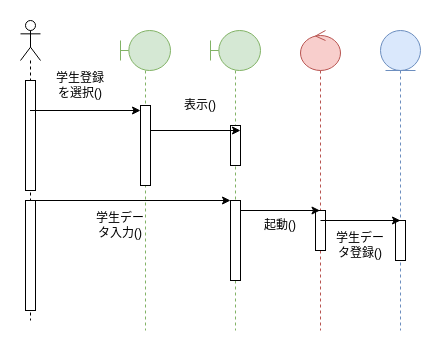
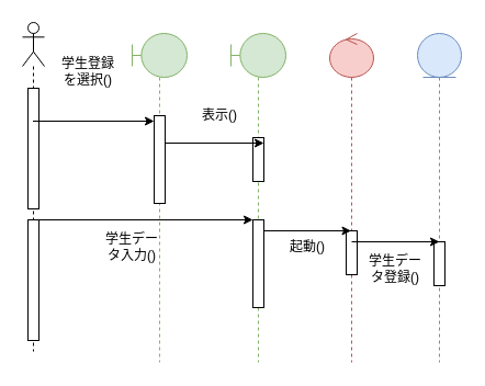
  <mxCell id="0" />
  <mxCell id="1" parent="0" />
  <mxCell id="2" value="" style="shape=umlLifeline;perimeter=lifelinePerimeter;whiteSpace=wrap;html=1;container=1;dropTarget=0;collapsible=0;recursiveResize=0;outlineConnect=0;portConstraint=eastwest;newEdgeStyle={&quot;curved&quot;:0,&quot;rounded&quot;:0};participant=umlActor;" vertex="1" parent="1"><mxGeometry x="20" y="20" width="20" height="300" as="geometry" /></mxCell>
  <mxCell id="3" value="" style="html=1;points=[[0,0,0,0,5],[0,1,0,0,-5],[1,0,0,0,5],[1,1,0,0,-5]];perimeter=orthogonalPerimeter;outlineConnect=0;targetShapes=umlLifeline;portConstraint=eastwest;newEdgeStyle={&quot;curved&quot;:0,&quot;rounded&quot;:0};" vertex="1" parent="2"><mxGeometry x="5" y="60" width="10" height="110" as="geometry" /></mxCell>
  <mxCell id="4" value="" style="html=1;points=[[0,0,0,0,5],[0,1,0,0,-5],[1,0,0,0,5],[1,1,0,0,-5]];perimeter=orthogonalPerimeter;outlineConnect=0;targetShapes=umlLifeline;portConstraint=eastwest;newEdgeStyle={&quot;curved&quot;:0,&quot;rounded&quot;:0};" vertex="1" parent="2"><mxGeometry x="5" y="180" width="10" height="110" as="geometry" /></mxCell>
  <mxCell id="5" value="" style="shape=umlLifeline;perimeter=lifelinePerimeter;whiteSpace=wrap;html=1;container=1;dropTarget=0;collapsible=0;recursiveResize=0;outlineConnect=0;portConstraint=eastwest;newEdgeStyle={&quot;curved&quot;:0,&quot;rounded&quot;:0};participant=umlBoundary;fillColor=#d5e8d4;strokeColor=#82b366;" vertex="1" parent="1"><mxGeometry x="120" y="30" width="50" height="300" as="geometry" /></mxCell>
  <mxCell id="6" value="" style="html=1;points=[[0,0,0,0,5],[0,1,0,0,-5],[1,0,0,0,5],[1,1,0,0,-5]];perimeter=orthogonalPerimeter;outlineConnect=0;targetShapes=umlLifeline;portConstraint=eastwest;newEdgeStyle={&quot;curved&quot;:0,&quot;rounded&quot;:0};" vertex="1" parent="5"><mxGeometry x="20" y="75" width="10" height="80" as="geometry" /></mxCell>
  <mxCell id="7" value="" style="shape=umlLifeline;perimeter=lifelinePerimeter;whiteSpace=wrap;html=1;container=1;dropTarget=0;collapsible=0;recursiveResize=0;outlineConnect=0;portConstraint=eastwest;newEdgeStyle={&quot;curved&quot;:0,&quot;rounded&quot;:0};participant=umlBoundary;fillColor=#d5e8d4;strokeColor=#82b366;" vertex="1" parent="1"><mxGeometry x="210" y="30" width="50" height="300" as="geometry" /></mxCell>
  <mxCell id="8" value="" style="html=1;points=[[0,0,0,0,5],[0,1,0,0,-5],[1,0,0,0,5],[1,1,0,0,-5]];perimeter=orthogonalPerimeter;outlineConnect=0;targetShapes=umlLifeline;portConstraint=eastwest;newEdgeStyle={&quot;curved&quot;:0,&quot;rounded&quot;:0};" vertex="1" parent="7"><mxGeometry x="20" y="95" width="10" height="40" as="geometry" /></mxCell>
  <mxCell id="9" value="" style="html=1;points=[[0,0,0,0,5],[0,1,0,0,-5],[1,0,0,0,5],[1,1,0,0,-5]];perimeter=orthogonalPerimeter;outlineConnect=0;targetShapes=umlLifeline;portConstraint=eastwest;newEdgeStyle={&quot;curved&quot;:0,&quot;rounded&quot;:0};" vertex="1" parent="7"><mxGeometry x="20" y="170" width="10" height="80" as="geometry" /></mxCell>
  <mxCell id="10" value="" style="shape=umlLifeline;perimeter=lifelinePerimeter;whiteSpace=wrap;html=1;container=1;dropTarget=0;collapsible=0;recursiveResize=0;outlineConnect=0;portConstraint=eastwest;newEdgeStyle={&quot;curved&quot;:0,&quot;rounded&quot;:0};participant=umlEntity;fillColor=#dae8fc;strokeColor=#6c8ebf;" vertex="1" parent="1"><mxGeometry x="380" y="30" width="40" height="300" as="geometry" /></mxCell>
  <mxCell id="11" value="" style="html=1;points=[[0,0,0,0,5],[0,1,0,0,-5],[1,0,0,0,5],[1,1,0,0,-5]];perimeter=orthogonalPerimeter;outlineConnect=0;targetShapes=umlLifeline;portConstraint=eastwest;newEdgeStyle={&quot;curved&quot;:0,&quot;rounded&quot;:0};" vertex="1" parent="10"><mxGeometry x="15" y="190" width="10" height="40" as="geometry" /></mxCell>
  <mxCell id="12" value="" style="shape=umlLifeline;perimeter=lifelinePerimeter;whiteSpace=wrap;html=1;container=1;dropTarget=0;collapsible=0;recursiveResize=0;outlineConnect=0;portConstraint=eastwest;newEdgeStyle={&quot;curved&quot;:0,&quot;rounded&quot;:0};participant=umlControl;fillColor=#f8cecc;strokeColor=#b85450;" vertex="1" parent="1"><mxGeometry x="300" y="30" width="40" height="300" as="geometry" /></mxCell>
  <mxCell id="13" value="" style="html=1;points=[[0,0,0,0,5],[0,1,0,0,-5],[1,0,0,0,5],[1,1,0,0,-5]];perimeter=orthogonalPerimeter;outlineConnect=0;targetShapes=umlLifeline;portConstraint=eastwest;newEdgeStyle={&quot;curved&quot;:0,&quot;rounded&quot;:0};" vertex="1" parent="12"><mxGeometry x="15" y="180" width="10" height="40" as="geometry" /></mxCell>
  <mxCell id="14" value="" style="endArrow=classic;html=1;rounded=0;entryX=0;entryY=0;entryDx=0;entryDy=5;entryPerimeter=0;" edge="1" parent="1" source="2" target="6"><mxGeometry width="50" height="50" relative="1" as="geometry"><mxPoint x="30" y="210" as="sourcePoint" /><mxPoint x="80" y="160" as="targetPoint" /></mxGeometry></mxCell>
  <mxCell id="15" value="" style="endArrow=classic;html=1;rounded=0;entryX=1;entryY=0;entryDx=0;entryDy=5;entryPerimeter=0;" edge="1" parent="1" source="6" target="8"><mxGeometry width="50" height="50" relative="1" as="geometry"><mxPoint x="150" y="120" as="sourcePoint" /><mxPoint x="260" y="120" as="targetPoint" /></mxGeometry></mxCell>
- <mxCell id="16" value="学生登録を選択()" style="text;html=1;align=center;verticalAlign=middle;whiteSpace=wrap;rounded=0;" vertex="1" parent="1"><mxGeometry x="50" y="70" width="60" height="30" as="geometry" /></mxCell>
+ <mxCell id="16" value="学生登録を選択()" style="text;html=1;align=center;verticalAlign=middle;whiteSpace=wrap;rounded=0;" vertex="1" parent="1"><mxGeometry x="50" y="50" width="60" height="30" as="geometry" /></mxCell>
  <mxCell id="17" value="表示()" style="text;html=1;align=center;verticalAlign=middle;whiteSpace=wrap;rounded=0;" vertex="1" parent="1"><mxGeometry x="170" y="90" width="60" height="30" as="geometry" /></mxCell>
  <mxCell id="18" value="" style="endArrow=classic;html=1;rounded=0;" edge="1" parent="1" target="9"><mxGeometry width="50" height="50" relative="1" as="geometry"><mxPoint x="30" y="200" as="sourcePoint" /><mxPoint x="140" y="200" as="targetPoint" /></mxGeometry></mxCell>
  <mxCell id="19" value="学生データ入力()" style="text;html=1;align=center;verticalAlign=middle;whiteSpace=wrap;rounded=0;" vertex="1" parent="1"><mxGeometry x="90" y="210" width="60" height="30" as="geometry" /></mxCell>
  <mxCell id="20" value="" style="endArrow=classic;html=1;rounded=0;" edge="1" parent="1" target="12"><mxGeometry width="50" height="50" relative="1" as="geometry"><mxPoint x="240" y="210" as="sourcePoint" /><mxPoint x="330" y="210" as="targetPoint" /></mxGeometry></mxCell>
  <mxCell id="21" value="" style="endArrow=classic;html=1;rounded=0;" edge="1" parent="1"><mxGeometry width="50" height="50" relative="1" as="geometry"><mxPoint x="320" y="220" as="sourcePoint" /><mxPoint x="400" y="220" as="targetPoint" /></mxGeometry></mxCell>
  <mxCell id="22" value="起動()" style="text;html=1;align=center;verticalAlign=middle;whiteSpace=wrap;rounded=0;" vertex="1" parent="1"><mxGeometry x="250" y="210" width="60" height="30" as="geometry" /></mxCell>
  <mxCell id="23" value="学生データ登録()" style="text;html=1;align=center;verticalAlign=middle;whiteSpace=wrap;rounded=0;" vertex="1" parent="1"><mxGeometry x="330" y="230" width="60" height="30" as="geometry" /></mxCell>
